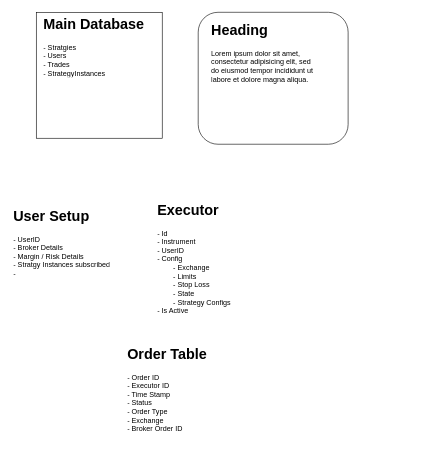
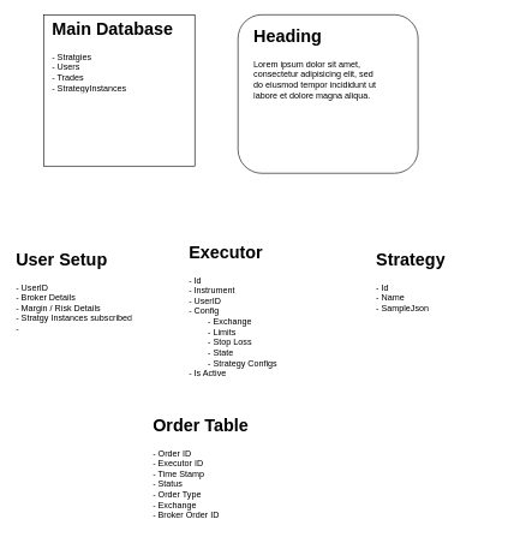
  <mxCell id="0" />
  <mxCell id="1" parent="0" />
  <mxCell id="2" value="" style="rounded=0;whiteSpace=wrap;html=1;" vertex="1" parent="1"><mxGeometry x="60" y="20" width="210" height="210" as="geometry" /></mxCell>
  <mxCell id="3" value="" style="rounded=1;whiteSpace=wrap;html=1;" vertex="1" parent="1"><mxGeometry x="330" y="20" width="250" height="220" as="geometry" /></mxCell>
  <mxCell id="4" value="&lt;h1 style=&quot;margin-top: 0px;&quot;&gt;Main Database&lt;/h1&gt;&lt;div&gt;- Stratgies&amp;nbsp;&lt;/div&gt;&lt;div&gt;- Users&lt;/div&gt;&lt;div&gt;- Trades&lt;/div&gt;&lt;div&gt;- StrategyInstances&lt;/div&gt;" style="text;html=1;whiteSpace=wrap;overflow=hidden;rounded=0;" vertex="1" parent="1"><mxGeometry x="70" y="20" width="180" height="120" as="geometry" /></mxCell>
  <mxCell id="5" value="&lt;h1 style=&quot;margin-top: 0px;&quot;&gt;Heading&lt;/h1&gt;&lt;p&gt;Lorem ipsum dolor sit amet, consectetur adipisicing elit, sed do eiusmod tempor incididunt ut labore et dolore magna aliqua.&lt;/p&gt;" style="text;html=1;whiteSpace=wrap;overflow=hidden;rounded=0;" vertex="1" parent="1"><mxGeometry x="350" y="30" width="180" height="120" as="geometry" /></mxCell>
  <mxCell id="6" value="&lt;h1 style=&quot;margin-top: 0px;&quot;&gt;&lt;span style=&quot;background-color: initial;&quot;&gt;User Setup&lt;/span&gt;&lt;br&gt;&lt;/h1&gt;&lt;div&gt;&lt;span style=&quot;background-color: initial;&quot;&gt;- UserID&lt;/span&gt;&lt;/div&gt;&lt;div&gt;&lt;span style=&quot;background-color: initial;&quot;&gt;- Broker Details&lt;/span&gt;&lt;/div&gt;&lt;div&gt;&lt;span style=&quot;background-color: initial;&quot;&gt;- Margin / Risk Details&lt;/span&gt;&lt;/div&gt;&lt;div&gt;&lt;span style=&quot;background-color: initial;&quot;&gt;- Stratgy Instances subscribed&lt;/span&gt;&lt;/div&gt;&lt;div&gt;&lt;span style=&quot;background-color: initial;&quot;&gt;-&amp;nbsp;&lt;/span&gt;&lt;/div&gt;" style="text;html=1;whiteSpace=wrap;overflow=hidden;rounded=0;" vertex="1" parent="1"><mxGeometry x="20" y="340" width="180" height="120" as="geometry" /></mxCell>
  <mxCell id="7" value="&lt;h1 style=&quot;margin-top: 0px;&quot;&gt;&lt;span style=&quot;background-color: initial;&quot;&gt;Executor&lt;/span&gt;&lt;br&gt;&lt;/h1&gt;&lt;div&gt;- Id&lt;/div&gt;&lt;div&gt;- Instrument&lt;/div&gt;&lt;div&gt;- UserID&lt;/div&gt;&lt;div&gt;- Config&lt;/div&gt;&lt;div&gt;&lt;span style=&quot;white-space: pre;&quot;&gt;&#09;&lt;/span&gt;- Exchange&lt;/div&gt;&lt;div&gt;&lt;span style=&quot;white-space: pre;&quot;&gt;&#09;&lt;/span&gt;- Limits&lt;/div&gt;&lt;div&gt;&lt;span style=&quot;white-space: pre;&quot;&gt;&#09;&lt;/span&gt;- Stop Loss&lt;/div&gt;&lt;div&gt;&lt;span style=&quot;white-space: pre;&quot;&gt;&#09;&lt;/span&gt;- State&lt;br&gt;&lt;/div&gt;&lt;div&gt;&lt;span style=&quot;white-space: pre;&quot;&gt;&#09;&lt;/span&gt;- Strategy Configs&lt;br&gt;- Is Active&lt;/div&gt;" style="text;html=1;whiteSpace=wrap;overflow=hidden;rounded=0;" vertex="1" parent="1"><mxGeometry x="260" y="330" width="140" height="210" as="geometry" /></mxCell>
+ <mxCell id="8" value="&lt;h1 style=&quot;margin-top: 0px;&quot;&gt;&lt;span style=&quot;background-color: initial;&quot;&gt;Strategy&lt;/span&gt;&lt;/h1&gt;&lt;div&gt;&lt;span style=&quot;background-color: initial;&quot;&gt;- Id&lt;/span&gt;&lt;/div&gt;&lt;div&gt;- Name&lt;/div&gt;&lt;div&gt;- SampleJson&lt;/div&gt;" style="text;html=1;whiteSpace=wrap;overflow=hidden;rounded=0;" vertex="1" parent="1"><mxGeometry x="520" y="340" width="180" height="120" as="geometry" /></mxCell>
  <mxCell id="9" value="&lt;h1 style=&quot;margin-top: 0px;&quot;&gt;&lt;span style=&quot;background-color: initial;&quot;&gt;Order Table&lt;/span&gt;&lt;br&gt;&lt;/h1&gt;&lt;div&gt;&lt;span style=&quot;background-color: initial;&quot;&gt;- Order ID&lt;/span&gt;&lt;/div&gt;&lt;div&gt;- Executor ID&lt;/div&gt;&lt;div&gt;- Time Stamp&lt;/div&gt;&lt;div&gt;- Status&lt;/div&gt;&lt;div&gt;- Order Type&lt;/div&gt;&lt;div&gt;- Exchange&lt;/div&gt;&lt;div&gt;- Broker Order ID&lt;/div&gt;" style="text;html=1;whiteSpace=wrap;overflow=hidden;rounded=0;" vertex="1" parent="1"><mxGeometry x="210" y="570" width="180" height="170" as="geometry" /></mxCell>
